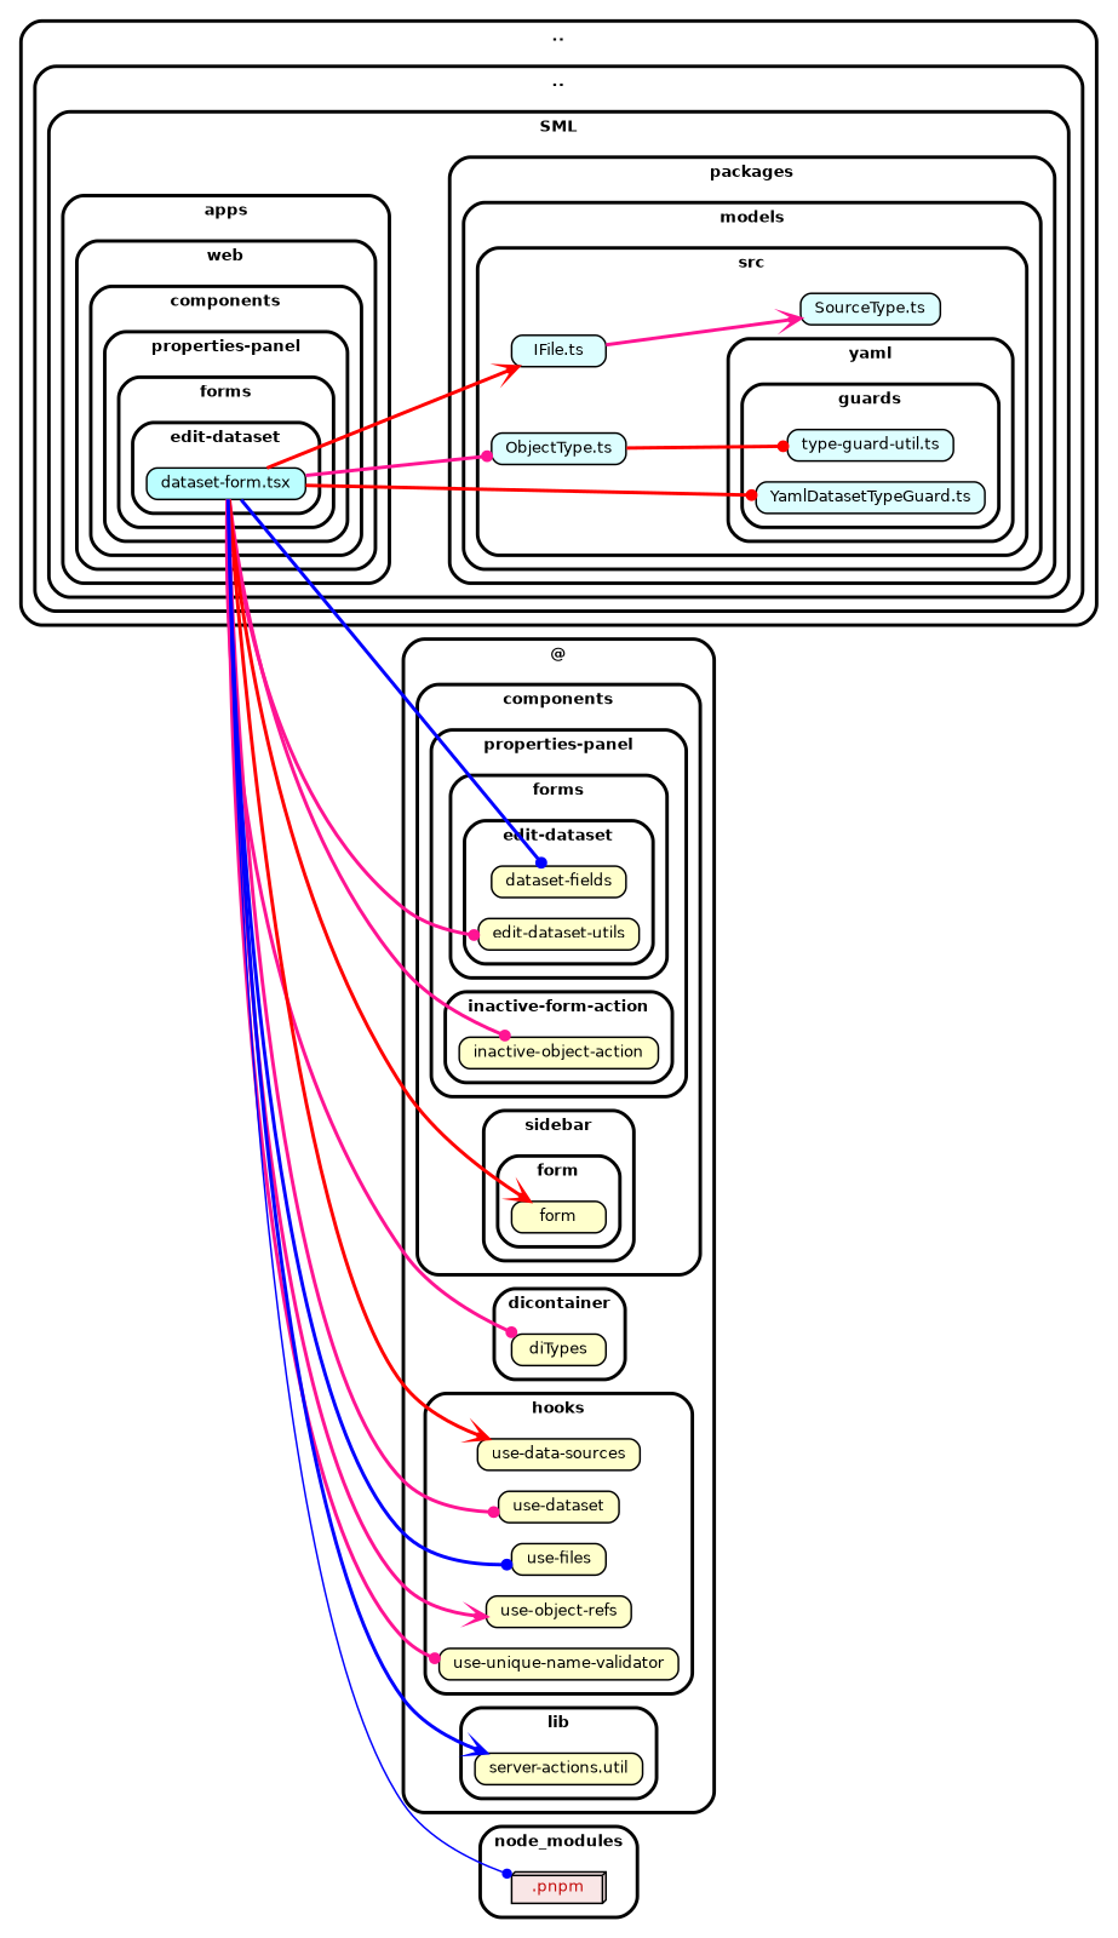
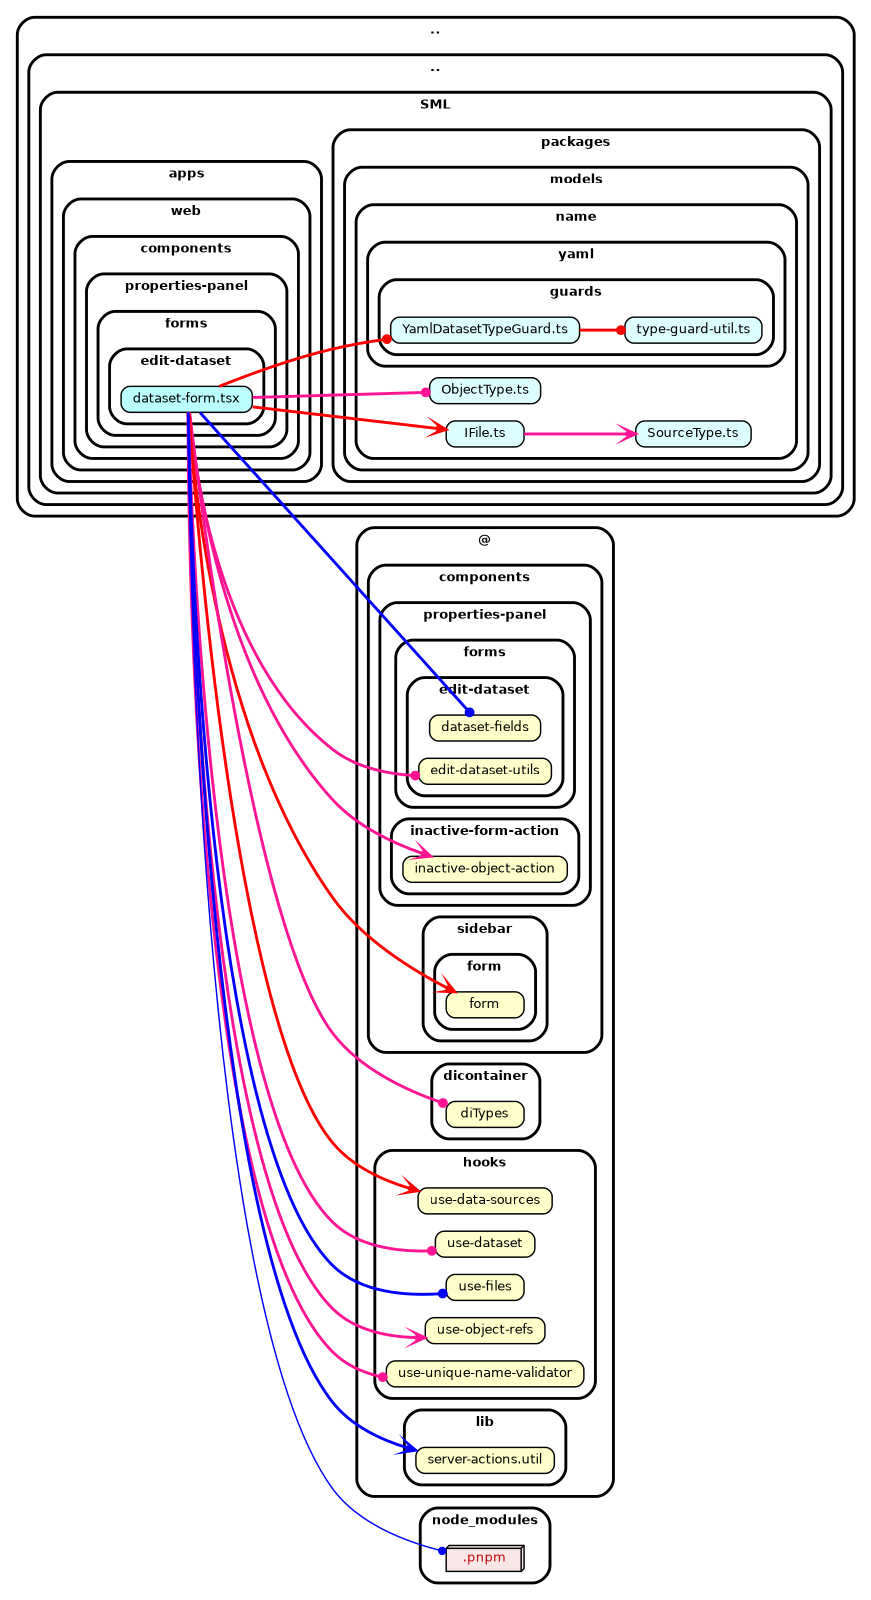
  strict digraph {
    compound=true
    fillcolor="#ffffff"
    fontname="Helvetica-bold"
    fontsize=9
    nodesep=0.16
    rankdir=LR
    ranksep=0.18
    splines=true
    style="rounded,bold,filled"
    node [color=black fillcolor="#ffffcc" fontcolor=black fontname=Helvetica fontsize=9 shape=box style="rounded, filled"]
    edge [arrowhead=dot arrowsize=0.6 color=deeppink fontname=Helvetica fontsize=9 penwidth=2.0]
    n1 [fillcolor="#bbfeff" height=0.2 label=<dataset-form.tsx>]
    n2 [fillcolor="#ddfeff" height=0.2 label=<YamlDatasetTypeGuard.ts>]
    n3 [fillcolor="#ddfeff" height=0.2 label=<type-guard-util.ts>]
    n4 [fillcolor="#ddfeff" height=0.2 label=<ObjectType.ts>]
    n5 [fillcolor="#ddfeff" height=0.2 label=<IFile.ts>]
    n6 [fillcolor="#ddfeff" height=0.2 label=<SourceType.ts>]
    n7 [height=0.2 label=<dataset-fields>]
    n8 [height=0.2 label=<edit-dataset-utils>]
    n9 [height=0.2 label="inactive-object-action"]
    n10 [height=0.2 label=form]
    n11 [height=0.2 label=<diTypes>]
    n12 [height=0.2 label=<use-data-sources>]
    n13 [height=0.2 label=<use-dataset>]
    n14 [height=0.2 label=<use-files>]
    n15 [height=0.2 label=<use-object-refs>]
    n16 [height=0.2 label=<use-unique-name-validator>]
    n17 [height=0.2 label=<server-actions.util>]
    n18 [fillcolor="#c40b0a1a" fontcolor="#c40b0a" height=0.2 label=<.pnpm> shape=box3d]
    subgraph cluster_1 {
      label=".."
      subgraph cluster_2 {
        label=".."
        subgraph cluster_3 {
          label=SML
          subgraph cluster_4 {
            label=apps
            subgraph cluster_5 {
              label=web
              subgraph cluster_6 {
                label=components
                subgraph cluster_7 {
                  label="properties-panel"
                  subgraph cluster_8 {
                    label=forms
                    subgraph cluster_9 {
                      label="edit-dataset"
                      n1
                    }
                  }
                }
              }
            }
          }
          subgraph cluster_10 {
            label=packages
            subgraph cluster_11 {
              label=models
              subgraph cluster_12 {
-               label=src
+               label=name
                n4
                n5
                n6
                subgraph cluster_13 {
                  label=yaml
                  subgraph cluster_14 {
                    label=guards
                    n2
                    n3
                  }
                }
              }
            }
          }
        }
      }
    }
    subgraph cluster_15 {
      label="@"
      subgraph cluster_16 {
        label=components
        subgraph cluster_17 {
          label="properties-panel"
          subgraph cluster_18 {
            label=forms
            subgraph cluster_19 {
              label="edit-dataset"
              n7
              n8
            }
          }
          subgraph cluster_20 {
            label="inactive-form-action"
            n9
          }
        }
        subgraph cluster_21 {
          label=sidebar
          subgraph cluster_22 {
            label=form
            n10
          }
        }
      }
      subgraph cluster_23 {
        label=dicontainer
        n11
      }
      subgraph cluster_24 {
        label=hooks
        n12
        n13
        n14
        n15
        n16
      }
      subgraph cluster_25 {
        label=lib
        n17
      }
    }
    subgraph cluster_26 {
      label=node_modules
      n18
    }
    n1 -> n2 [color=red]
    n1 -> n4
    n1 -> n5 [arrowhead=vee color=red]
    n1 -> n7 [color=blue]
    n1 -> n8
-   n1 -> n9
+   n1 -> n9 [arrowhead=vee]
    n1 -> n10 [arrowhead=vee color=red]
    n1 -> n11
    n1 -> n12 [arrowhead=vee color=red]
    n1 -> n13
    n1 -> n14 [color=blue]
    n1 -> n15 [arrowhead=vee]
    n1 -> n16
    n1 -> n17 [arrowhead=vee color=blue]
    n1 -> n18 [color=blue penwidth=1.0]
-   n4 -> n3 [color=red]
+   n2 -> n3 [color=red]
    n5 -> n6 [arrowhead=vee]
  }
